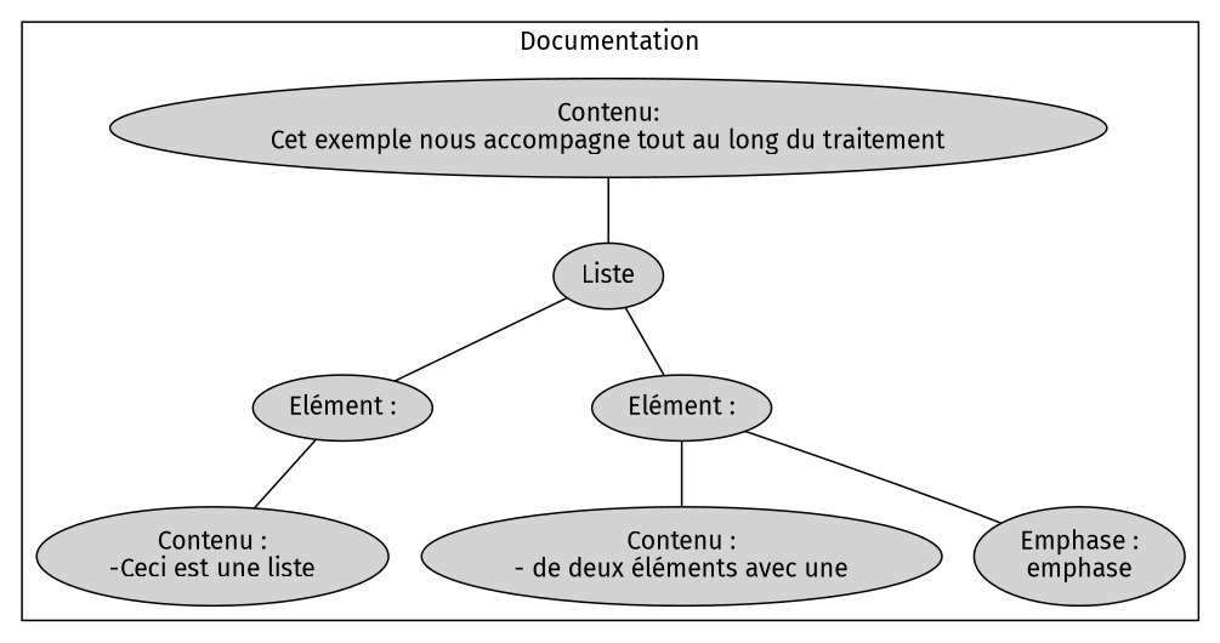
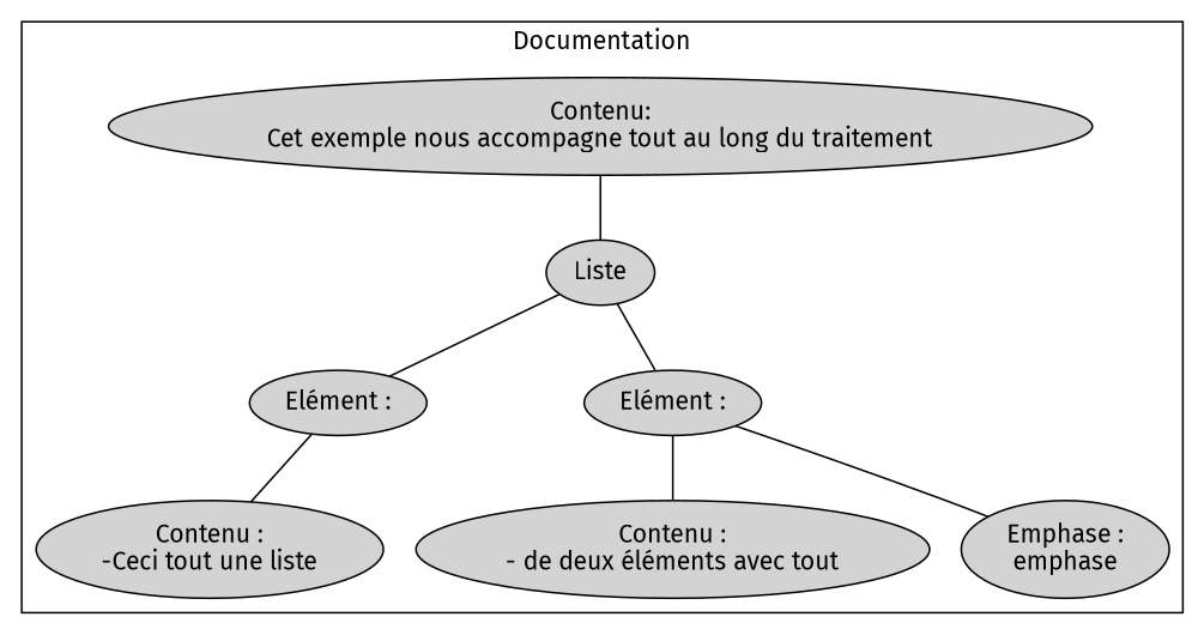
  graph {
    fontname="Fira Sans"
    node [fontname="Fira Sans" style=filled]
    edge [fontname="Fira Sans"]
    n1 [label="Contenu:\nCet exemple nous accompagne tout au long du traitement"]
    n2 [label=Liste]
    n3 [label="Elément :"]
-   n4 [label="Contenu :\n-Ceci est une liste"]
+   n4 [label="Contenu :\n-Ceci tout une liste"]
    n5 [label="Elément :"]
-   n6 [label="Contenu :\n- de deux éléments avec une"]
+   n6 [label="Contenu :\n- de deux éléments avec tout"]
    n7 [label="Emphase :\nemphase\n"]
    subgraph cluster_1 {
      label=Documentation
      n1
      n2
      n3
      n4
      n5
      n6
      n7
    }
    n1 -- n2
    n2 -- n3
    n2 -- n5
    n3 -- n4
    n5 -- n6
    n5 -- n7
  }
